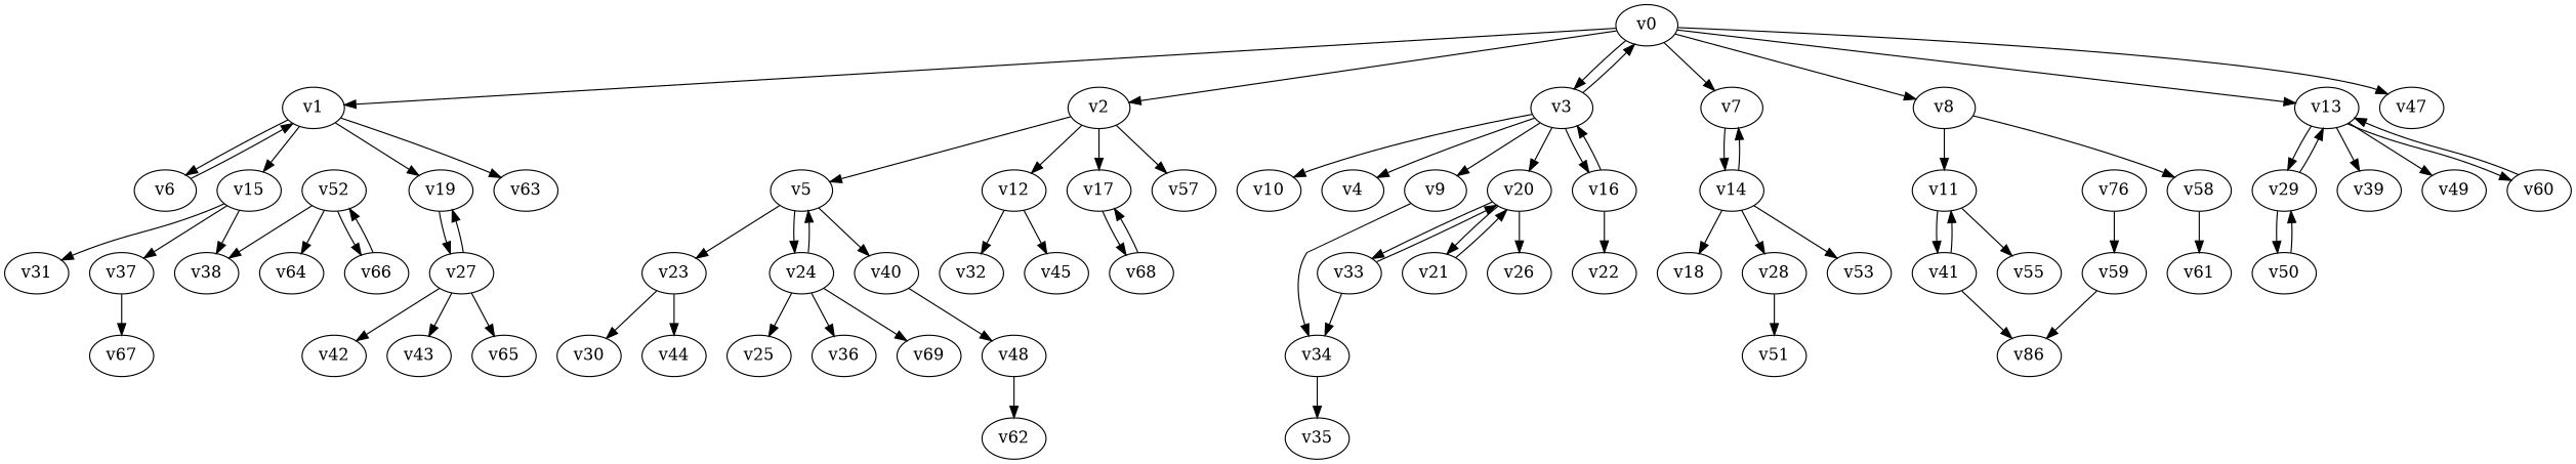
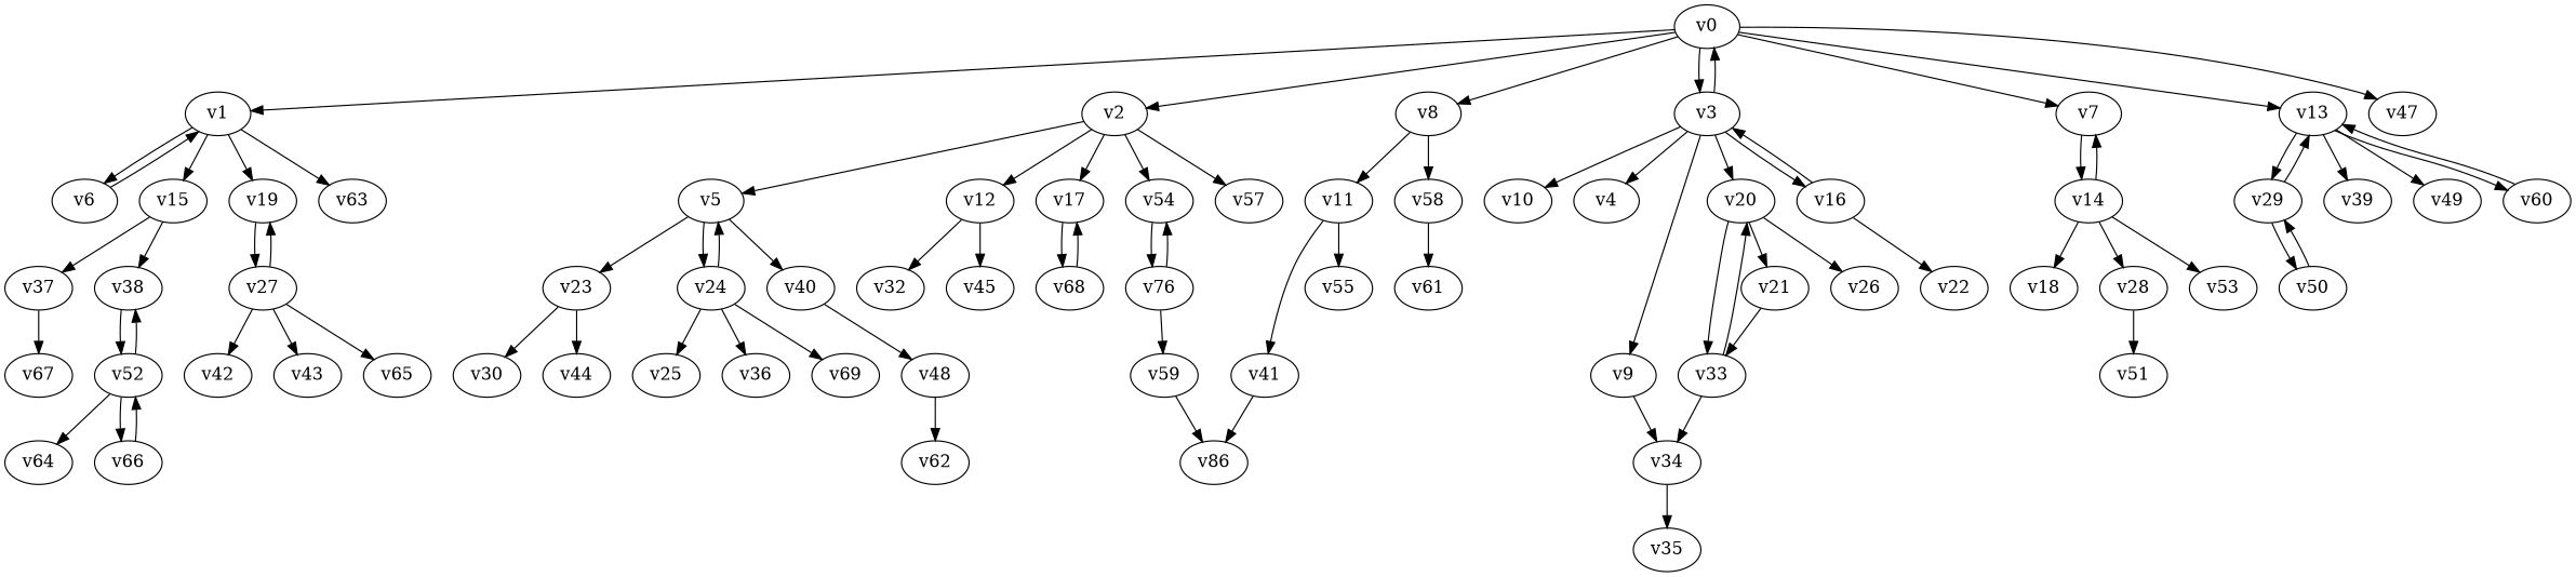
  digraph {
    node [player=0 weight=12]
    v0 [weight=6]
    v1 [player=1 weight=6]
    v2 [weight=10]
    v3 [player=1 weight=4]
    v7 [player=1 weight=11]
    v8
    v13 [player=1 weight=9]
    v47 [player=1 weight=16]
    v6 [weight=4]
    v15 [player=1 weight=2]
    v19 [player=1 weight=17]
    v63 [player=1 weight=3]
    v5 [player=1 weight=0]
    v12 [weight=0]
    v17 [player=1 weight=11]
+   v54 [weight=-1]
    v57 [player=1 weight=11]
    v10 [weight=-3]
    v4 [weight=7]
    v9 [player=1 weight=14]
    v16 [weight=2]
    v20 [weight=15]
    v14 [weight=13]
    v11 [player=1 weight=3]
    v58
    v29 [player=1 weight=15]
    v39 [player=1 weight=13]
    v49 [player=1 weight=4]
    v60 [weight=2]
-   v31 [player=1 weight=8]
    v37 [player=1 weight=5]
    v38 [weight=7]
    v27 [player=1 weight=7]
    v23 [player=1 weight=4]
    v24 [weight=-3]
    v40
    v32 [weight=14]
    v45 [player=1 weight=13]
    v68 [weight=3]
    n40 [label=v76 weight=7]
    v34 [weight=0]
    v22 [weight=4]
    v21 [player=1 weight=16]
    v26 [weight=17]
    v33 [player=1 weight=6]
    v30 [weight=6]
    v44 [weight=8]
    v25 [player=1]
    v36 [weight=-3]
    v69 [player=1 weight=7]
    v48 [weight=10]
    v18 [weight=3]
    v28 [weight=5]
    v53 [player=1 weight=15]
    v41 [player=1 weight=5]
    v55 [player=1 weight=11]
    v61 [player=1]
    v35 [player=1 weight=-1]
    n59 [label=v86 weight=13]
    v50 [weight=0]
    v51 [player=1 weight=11]
    v67 [player=1 weight=9]
    v52 [weight=2]
    v42 [weight=5]
    v43 [player=1]
    v65 [player=1 weight=-1]
    v64 [weight=9]
    v66 [weight=2]
    v62 [weight=15]
    v59 [player=1 weight=10]
    v0 -> v1
    v0 -> v2
    v0 -> v3
    v0 -> v7
    v0 -> v8
    v0 -> v13
    v0 -> v47
    v1 -> v6
    v1 -> v15
    v1 -> v19
    v1 -> v63
    v2 -> v5
    v2 -> v12
    v2 -> v17
+   v2 -> v54
    v2 -> v57
    v3 -> v0
    v3 -> v10
    v3 -> v4
    v3 -> v9
    v3 -> v16
    v3 -> v20
    v7 -> v14
    v8 -> v11
    v8 -> v58
    v13 -> v29
    v13 -> v39
    v13 -> v49
    v13 -> v60
    v6 -> v1
-   v15 -> v31
    v15 -> v37
    v15 -> v38
    v19 -> v27
    v5 -> v23
    v5 -> v24
    v5 -> v40
    v12 -> v32
    v12 -> v45
    v17 -> v68
+   v54 -> n40
    v9 -> v34
    v16 -> v3
    v16 -> v22
    v20 -> v21
    v20 -> v26
    v20 -> v33
    v14 -> v7
    v14 -> v18
    v14 -> v28
    v14 -> v53
    v11 -> v41
    v11 -> v55
    v58 -> v61
    v29 -> v13
    v29 -> v50
    v60 -> v13
    v37 -> v67
+   v38 -> v52
    v27 -> v19
    v27 -> v42
    v27 -> v43
    v27 -> v65
    v23 -> v30
    v23 -> v44
    v24 -> v5
    v24 -> v25
    v24 -> v36
    v24 -> v69
    v40 -> v48
    v68 -> v17
+   n40 -> v54
    n40 -> v59
    v34 -> v35
-   v21 -> v20
+   v21 -> v33
    v33 -> v20
    v33 -> v34
    v48 -> v62
    v28 -> v51
-   v41 -> v11
    v41 -> n59
    v50 -> v29
    v52 -> v38
    v52 -> v64
    v52 -> v66
    v66 -> v52
    v59 -> n59
  }
